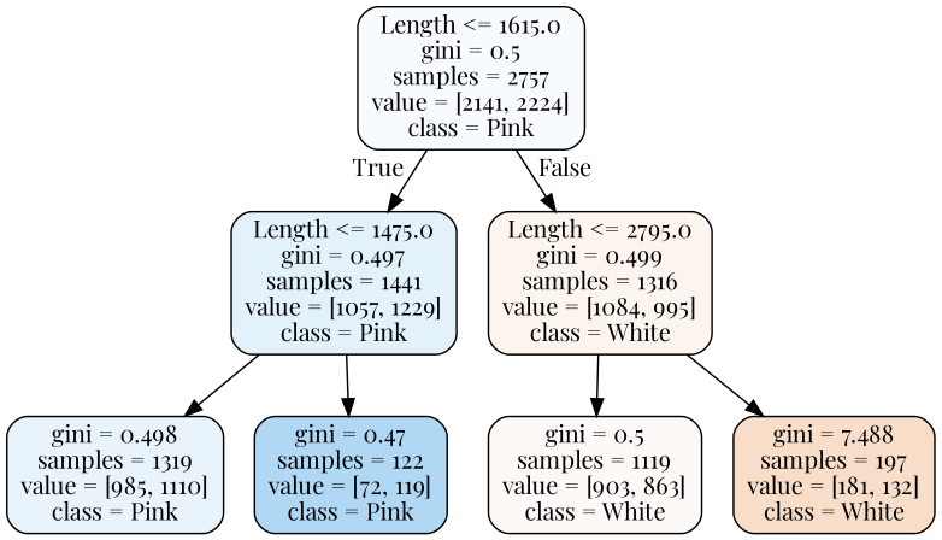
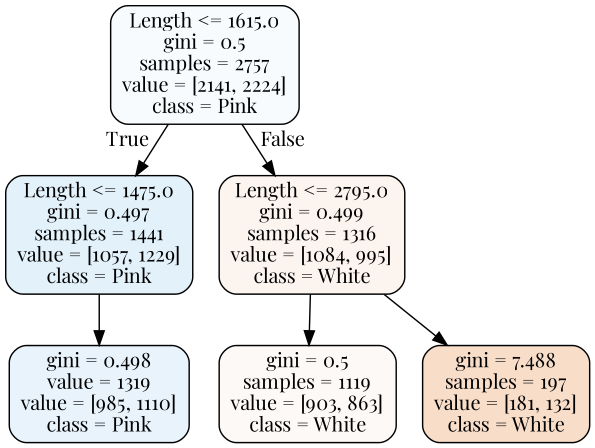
  digraph {
    fontname="Playfair Display"
    node [color=black fontname="Playfair Display" shape=box style="filled, rounded"]
    edge [fontname="Playfair Display"]
    n1 [fillcolor="#399de50a" label="Length <= 1615.0\ngini = 0.5\nsamples = 2757\nvalue = [2141, 2224]\nclass = Pink"]
    n2 [fillcolor="#399de524" label="Length <= 1475.0\ngini = 0.497\nsamples = 1441\nvalue = [1057, 1229]\nclass = Pink"]
    n3 [fillcolor="#e5813915" label="Length <= 2795.0\ngini = 0.499\nsamples = 1316\nvalue = [1084, 995]\nclass = White"]
-   n4 [fillcolor="#399de51d" label="gini = 0.498\nsamples = 1319\nvalue = [985, 1110]\nclass = Pink"]
-   n5 [fillcolor="#399de565" label="gini = 0.47\nsamples = 122\nvalue = [72, 119]\nclass = Pink"]
+   n4 [fillcolor="#399de51d" label="gini = 0.498\nvalue = 1319\nvalue = [985, 1110]\nclass = Pink"]
    n6 [fillcolor="#e581390b" label="gini = 0.5\nsamples = 1119\nvalue = [903, 863]\nclass = White"]
    n7 [fillcolor="#e5813945" label="gini = 7.488\nsamples = 197\nvalue = [181, 132]\nclass = White"]
    n1 -> n2 [headlabel=True labelangle=45 labeldistance=2.5]
    n1 -> n3 [headlabel=False labelangle=-45 labeldistance=2.5]
    n2 -> n4
-   n2 -> n5
    n3 -> n6
    n3 -> n7
  }
